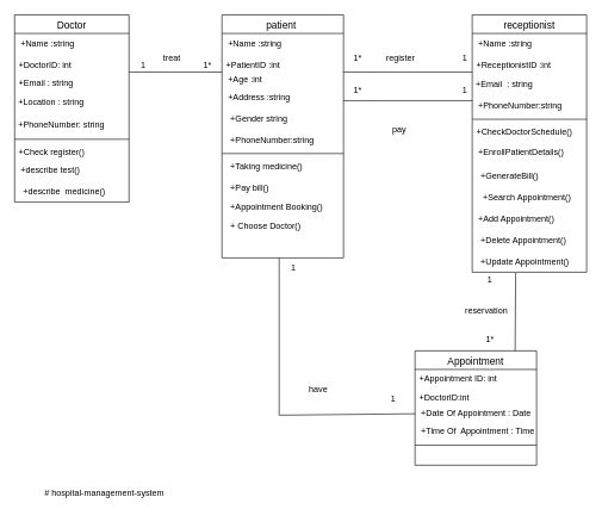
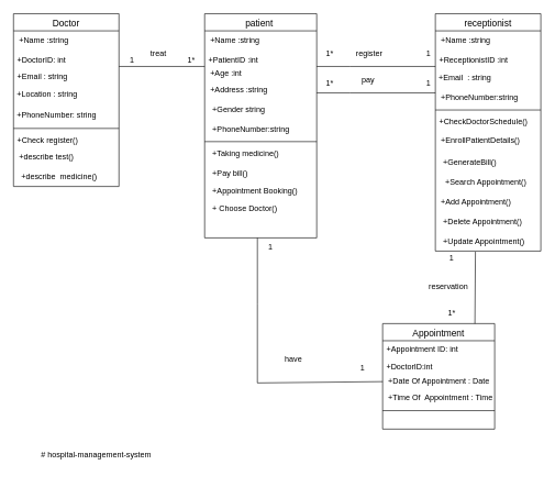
  <mxCell id="0" />
  <mxCell id="1" parent="0" />
  <mxCell id="2" value="Doctor" style="swimlane;fontStyle=0;align=center;verticalAlign=top;childLayout=stackLayout;horizontal=1;startSize=26;horizontalStack=0;resizeParent=1;resizeLast=0;collapsible=1;marginBottom=0;rounded=0;shadow=0;strokeWidth=1;fontSize=14;" parent="1" vertex="1"><mxGeometry x="20" y="20" width="160" height="262" as="geometry"><mxRectangle x="130" y="380" width="160" height="26" as="alternateBounds" /></mxGeometry></mxCell>
  <mxCell id="3" value="&amp;nbsp; +Name :string" style="text;html=1;strokeColor=none;fillColor=none;align=left;verticalAlign=middle;whiteSpace=wrap;rounded=0;" vertex="1" parent="2"><mxGeometry y="26" width="160" height="30" as="geometry" /></mxCell>
  <mxCell id="4" value="+DoctorID: int" style="text;align=left;verticalAlign=top;spacingLeft=4;spacingRight=4;overflow=hidden;rotatable=0;points=[[0,0.5],[1,0.5]];portConstraint=eastwest;" parent="2" vertex="1"><mxGeometry y="56" width="160" height="26" as="geometry" /></mxCell>
  <mxCell id="5" value="+Email : string&#10;" style="text;align=left;verticalAlign=top;spacingLeft=4;spacingRight=4;overflow=hidden;rotatable=0;points=[[0,0.5],[1,0.5]];portConstraint=eastwest;rounded=0;shadow=0;html=0;" parent="2" vertex="1"><mxGeometry y="82" width="160" height="26" as="geometry" /></mxCell>
  <mxCell id="6" value="&amp;nbsp;+Location : string" style="text;html=1;strokeColor=none;fillColor=none;align=left;verticalAlign=middle;whiteSpace=wrap;rounded=0;" vertex="1" parent="2"><mxGeometry y="108" width="160" height="30" as="geometry" /></mxCell>
  <mxCell id="7" value="&amp;nbsp;+PhoneNumber: string" style="text;html=1;strokeColor=none;fillColor=none;align=left;verticalAlign=middle;whiteSpace=wrap;rounded=0;" vertex="1" parent="2"><mxGeometry y="138" width="160" height="32" as="geometry" /></mxCell>
  <mxCell id="8" value="" style="line;html=1;strokeWidth=1;align=left;verticalAlign=middle;spacingTop=-1;spacingLeft=3;spacingRight=3;rotatable=0;labelPosition=right;points=[];portConstraint=eastwest;" parent="2" vertex="1"><mxGeometry y="170" width="160" height="8" as="geometry" /></mxCell>
  <mxCell id="9" value="+Check register()" style="text;align=left;verticalAlign=top;spacingLeft=4;spacingRight=4;overflow=hidden;rotatable=0;points=[[0,0.5],[1,0.5]];portConstraint=eastwest;" parent="2" vertex="1"><mxGeometry y="178" width="160" height="26" as="geometry" /></mxCell>
  <mxCell id="10" value="&amp;nbsp; +describe test()" style="text;html=1;strokeColor=none;fillColor=none;align=left;verticalAlign=middle;whiteSpace=wrap;rounded=0;" vertex="1" parent="2"><mxGeometry y="204" width="160" height="28" as="geometry" /></mxCell>
  <mxCell id="11" value="&amp;nbsp; &amp;nbsp;+describe&amp;nbsp; medicine()" style="text;html=1;strokeColor=none;fillColor=none;align=left;verticalAlign=middle;whiteSpace=wrap;rounded=0;" vertex="1" parent="2"><mxGeometry y="232" width="160" height="30" as="geometry" /></mxCell>
  <mxCell id="12" value="patient " style="swimlane;fontStyle=0;align=center;verticalAlign=top;childLayout=stackLayout;horizontal=1;startSize=26;horizontalStack=0;resizeParent=1;resizeLast=0;collapsible=1;marginBottom=0;rounded=0;shadow=0;strokeWidth=1;fontSize=14;" parent="1" vertex="1"><mxGeometry x="310" y="20" width="170" height="340" as="geometry"><mxRectangle x="340" y="380" width="170" height="26" as="alternateBounds" /></mxGeometry></mxCell>
  <mxCell id="13" value="&amp;nbsp; +Name :string" style="text;html=1;strokeColor=none;fillColor=none;align=left;verticalAlign=middle;whiteSpace=wrap;rounded=0;" vertex="1" parent="12"><mxGeometry y="26" width="170" height="30" as="geometry" /></mxCell>
  <mxCell id="14" value="+PatientID :int" style="text;align=left;verticalAlign=top;spacingLeft=4;spacingRight=4;overflow=hidden;rotatable=0;points=[[0,0.5],[1,0.5]];portConstraint=eastwest;" parent="12" vertex="1"><mxGeometry y="56" width="170" height="26" as="geometry" /></mxCell>
  <mxCell id="15" value="&amp;nbsp; +Age :int" style="text;html=1;strokeColor=none;fillColor=none;align=left;verticalAlign=middle;whiteSpace=wrap;rounded=0;" vertex="1" parent="12"><mxGeometry y="82" width="170" height="18" as="geometry" /></mxCell>
  <mxCell id="16" value="&amp;nbsp; +Address :string" style="text;html=1;strokeColor=none;fillColor=none;align=left;verticalAlign=middle;whiteSpace=wrap;rounded=0;" vertex="1" parent="12"><mxGeometry y="100" width="170" height="30" as="geometry" /></mxCell>
  <mxCell id="17" value="&amp;nbsp; &amp;nbsp;+Gender string" style="text;html=1;strokeColor=none;fillColor=none;align=left;verticalAlign=middle;whiteSpace=wrap;rounded=0;" vertex="1" parent="12"><mxGeometry y="130" width="170" height="30" as="geometry" /></mxCell>
  <mxCell id="18" value="&amp;nbsp; &amp;nbsp;+PhoneNumber:string" style="text;html=1;strokeColor=none;fillColor=none;align=left;verticalAlign=middle;whiteSpace=wrap;rounded=0;" vertex="1" parent="12"><mxGeometry y="160" width="170" height="30" as="geometry" /></mxCell>
  <mxCell id="19" value="" style="line;html=1;strokeWidth=1;align=left;verticalAlign=middle;spacingTop=-1;spacingLeft=3;spacingRight=3;rotatable=0;labelPosition=right;points=[];portConstraint=eastwest;" parent="12" vertex="1"><mxGeometry y="190" width="170" height="8" as="geometry" /></mxCell>
  <mxCell id="20" value="&amp;nbsp; &amp;nbsp;+Taking medicine()" style="text;html=1;strokeColor=none;fillColor=none;align=left;verticalAlign=middle;whiteSpace=wrap;rounded=0;" vertex="1" parent="12"><mxGeometry y="198" width="170" height="30" as="geometry" /></mxCell>
  <mxCell id="21" value="&amp;nbsp; &amp;nbsp;+Pay bill()" style="text;html=1;strokeColor=none;fillColor=none;align=left;verticalAlign=middle;whiteSpace=wrap;rounded=0;" vertex="1" parent="12"><mxGeometry y="228" width="170" height="30" as="geometry" /></mxCell>
  <mxCell id="22" value="&amp;nbsp; &amp;nbsp;+Appointment Booking()" style="text;html=1;strokeColor=none;fillColor=none;align=left;verticalAlign=middle;whiteSpace=wrap;rounded=0;" vertex="1" parent="12"><mxGeometry y="258" width="170" height="22" as="geometry" /></mxCell>
  <mxCell id="23" value="&amp;nbsp; &amp;nbsp;+&amp;nbsp;Choose Doctor()" style="text;html=1;strokeColor=none;fillColor=none;align=left;verticalAlign=middle;whiteSpace=wrap;rounded=0;" vertex="1" parent="12"><mxGeometry y="280" width="170" height="30" as="geometry" /></mxCell>
  <mxCell id="24" value="receptionist" style="swimlane;fontStyle=0;align=center;verticalAlign=top;childLayout=stackLayout;horizontal=1;startSize=26;horizontalStack=0;resizeParent=1;resizeLast=0;collapsible=1;marginBottom=0;rounded=0;shadow=0;strokeWidth=1;fontSize=14;" vertex="1" parent="1"><mxGeometry x="660" y="20" width="160" height="360" as="geometry"><mxRectangle x="130" y="380" width="160" height="26" as="alternateBounds" /></mxGeometry></mxCell>
  <mxCell id="25" value="&amp;nbsp; +Name :string" style="text;html=1;strokeColor=none;fillColor=none;align=left;verticalAlign=middle;whiteSpace=wrap;rounded=0;" vertex="1" parent="24"><mxGeometry y="26" width="160" height="30" as="geometry" /></mxCell>
  <mxCell id="26" value="+ReceptionistID :int" style="text;align=left;verticalAlign=top;spacingLeft=4;spacingRight=4;overflow=hidden;rotatable=0;points=[[0,0.5],[1,0.5]];portConstraint=eastwest;" vertex="1" parent="24"><mxGeometry y="56" width="160" height="26" as="geometry" /></mxCell>
  <mxCell id="27" value="&amp;nbsp;+Email&amp;nbsp; : string" style="text;html=1;strokeColor=none;fillColor=none;align=left;verticalAlign=middle;whiteSpace=wrap;rounded=0;" vertex="1" parent="24"><mxGeometry y="82" width="160" height="30" as="geometry" /></mxCell>
  <mxCell id="28" value="&amp;nbsp; +PhoneNumber:string" style="text;html=1;strokeColor=none;fillColor=none;align=left;verticalAlign=middle;whiteSpace=wrap;rounded=0;" vertex="1" parent="24"><mxGeometry y="112" width="160" height="30" as="geometry" /></mxCell>
  <mxCell id="29" value="" style="line;html=1;strokeWidth=1;align=left;verticalAlign=middle;spacingTop=-1;spacingLeft=3;spacingRight=3;rotatable=0;labelPosition=right;points=[];portConstraint=eastwest;" vertex="1" parent="24"><mxGeometry y="142" width="160" height="8" as="geometry" /></mxCell>
  <mxCell id="30" value="+CheckDoctorSchedule()&#10;" style="text;align=left;verticalAlign=top;spacingLeft=4;spacingRight=4;overflow=hidden;rotatable=0;points=[[0,0.5],[1,0.5]];portConstraint=eastwest;" vertex="1" parent="24"><mxGeometry y="150" width="160" height="26" as="geometry" /></mxCell>
  <mxCell id="31" value="&amp;nbsp; +EnrollPatientDetails()" style="text;html=1;strokeColor=none;fillColor=none;align=left;verticalAlign=middle;whiteSpace=wrap;rounded=0;" vertex="1" parent="24"><mxGeometry y="176" width="160" height="34" as="geometry" /></mxCell>
  <mxCell id="32" value="&amp;nbsp; &amp;nbsp;+GenerateBill()" style="text;html=1;strokeColor=none;fillColor=none;align=left;verticalAlign=middle;whiteSpace=wrap;rounded=0;" vertex="1" parent="24"><mxGeometry y="210" width="160" height="30" as="geometry" /></mxCell>
  <mxCell id="33" value="&amp;nbsp; &amp;nbsp; +Search Appointment()" style="text;html=1;strokeColor=none;fillColor=none;align=left;verticalAlign=middle;whiteSpace=wrap;rounded=0;" vertex="1" parent="24"><mxGeometry y="240" width="160" height="30" as="geometry" /></mxCell>
  <mxCell id="34" value="&amp;nbsp; +Add Appointment()" style="text;html=1;strokeColor=none;fillColor=none;align=left;verticalAlign=middle;whiteSpace=wrap;rounded=0;" vertex="1" parent="24"><mxGeometry y="270" width="160" height="30" as="geometry" /></mxCell>
  <mxCell id="35" value="&amp;nbsp; &amp;nbsp;+Delete Appointment()" style="text;html=1;strokeColor=none;fillColor=none;align=left;verticalAlign=middle;whiteSpace=wrap;rounded=0;" vertex="1" parent="24"><mxGeometry y="300" width="160" height="30" as="geometry" /></mxCell>
  <mxCell id="36" value="&amp;nbsp; &amp;nbsp;+Update Appointment()" style="text;html=1;strokeColor=none;fillColor=none;align=left;verticalAlign=middle;whiteSpace=wrap;rounded=0;" vertex="1" parent="24"><mxGeometry y="330" width="160" height="30" as="geometry" /></mxCell>
  <mxCell id="37" value="Appointment" style="swimlane;fontStyle=0;align=center;verticalAlign=top;childLayout=stackLayout;horizontal=1;startSize=26;horizontalStack=0;resizeParent=1;resizeLast=0;collapsible=1;marginBottom=0;rounded=0;shadow=0;strokeWidth=1;fontSize=14;" vertex="1" parent="1"><mxGeometry x="580" y="490" width="170" height="160" as="geometry"><mxRectangle x="130" y="380" width="160" height="26" as="alternateBounds" /></mxGeometry></mxCell>
  <mxCell id="38" value="+Appointment ID: int" style="text;align=left;verticalAlign=top;spacingLeft=4;spacingRight=4;overflow=hidden;rotatable=0;points=[[0,0.5],[1,0.5]];portConstraint=eastwest;" vertex="1" parent="37"><mxGeometry y="26" width="170" height="26" as="geometry" /></mxCell>
  <mxCell id="39" value="+DoctorID:int&#10;" style="text;align=left;verticalAlign=top;spacingLeft=4;spacingRight=4;overflow=hidden;rotatable=0;points=[[0,0.5],[1,0.5]];portConstraint=eastwest;rounded=0;shadow=0;html=0;" vertex="1" parent="37"><mxGeometry y="52" width="170" height="26" as="geometry" /></mxCell>
  <mxCell id="40" value="&amp;nbsp; +Date Of Appointment : Date&amp;nbsp;" style="text;html=1;strokeColor=none;fillColor=none;align=left;verticalAlign=middle;whiteSpace=wrap;rounded=0;" vertex="1" parent="37"><mxGeometry y="78" width="170" height="20" as="geometry" /></mxCell>
  <mxCell id="41" value="&amp;nbsp; +Time Of&amp;nbsp; Appointment : Time" style="text;html=1;strokeColor=none;fillColor=none;align=left;verticalAlign=middle;whiteSpace=wrap;rounded=0;" vertex="1" parent="37"><mxGeometry y="98" width="170" height="30" as="geometry" /></mxCell>
  <mxCell id="42" value="" style="line;html=1;strokeWidth=1;align=left;verticalAlign=middle;spacingTop=-1;spacingLeft=3;spacingRight=3;rotatable=0;labelPosition=right;points=[];portConstraint=eastwest;" vertex="1" parent="37"><mxGeometry y="128" width="170" height="8" as="geometry" /></mxCell>
  <mxCell id="43" value="" style="endArrow=none;html=1;rounded=0;" edge="1" parent="1"><mxGeometry width="50" height="50" relative="1" as="geometry"><mxPoint x="180" y="100" as="sourcePoint" /><mxPoint x="310" y="100" as="targetPoint" /></mxGeometry></mxCell>
  <mxCell id="44" value="" style="endArrow=none;html=1;rounded=0;" edge="1" parent="1"><mxGeometry width="50" height="50" relative="1" as="geometry"><mxPoint x="480" y="100" as="sourcePoint" /><mxPoint x="660" y="100" as="targetPoint" /><Array as="points"><mxPoint x="530" y="100" /></Array></mxGeometry></mxCell>
  <mxCell id="45" value="1" style="text;html=1;strokeColor=none;fillColor=none;align=center;verticalAlign=middle;whiteSpace=wrap;rounded=0;" vertex="1" parent="1"><mxGeometry x="170" y="76" width="60" height="30" as="geometry" /></mxCell>
  <mxCell id="46" value="1*" style="text;html=1;strokeColor=none;fillColor=none;align=center;verticalAlign=middle;whiteSpace=wrap;rounded=0;" vertex="1" parent="1"><mxGeometry x="260" y="76" width="60" height="30" as="geometry" /></mxCell>
  <mxCell id="47" value="1*" style="text;html=1;strokeColor=none;fillColor=none;align=center;verticalAlign=middle;whiteSpace=wrap;rounded=0;" vertex="1" parent="1"><mxGeometry x="480" y="66" width="40" height="30" as="geometry" /></mxCell>
  <mxCell id="48" value="1" style="text;html=1;strokeColor=none;fillColor=none;align=center;verticalAlign=middle;whiteSpace=wrap;rounded=0;" vertex="1" parent="1"><mxGeometry x="620" y="66" width="60" height="30" as="geometry" /></mxCell>
  <mxCell id="49" value="register" style="text;html=1;strokeColor=none;fillColor=none;align=center;verticalAlign=middle;whiteSpace=wrap;rounded=0;" vertex="1" parent="1"><mxGeometry x="530" y="66" width="60" height="30" as="geometry" /></mxCell>
- <mxCell id="50" value="pay&amp;nbsp;" style="text;html=1;strokeColor=none;fillColor=none;align=center;verticalAlign=middle;whiteSpace=wrap;rounded=0;" vertex="1" parent="1"><mxGeometry x="530" y="166" width="60" height="30" as="geometry" /></mxCell>
+ <mxCell id="50" value="pay&amp;nbsp;" style="text;html=1;strokeColor=none;fillColor=none;align=center;verticalAlign=middle;whiteSpace=wrap;rounded=0;" vertex="1" parent="1"><mxGeometry x="530" y="106" width="60" height="30" as="geometry" /></mxCell>
  <mxCell id="51" value="treat" style="text;html=1;strokeColor=none;fillColor=none;align=center;verticalAlign=middle;whiteSpace=wrap;rounded=0;" vertex="1" parent="1"><mxGeometry x="210" y="66" width="60" height="30" as="geometry" /></mxCell>
  <mxCell id="52" value="1" style="text;html=1;strokeColor=none;fillColor=none;align=center;verticalAlign=middle;whiteSpace=wrap;rounded=0;" vertex="1" parent="1"><mxGeometry x="620" y="110" width="60" height="30" as="geometry" /></mxCell>
  <mxCell id="53" value="1*" style="text;html=1;strokeColor=none;fillColor=none;align=center;verticalAlign=middle;whiteSpace=wrap;rounded=0;" vertex="1" parent="1"><mxGeometry x="480" y="110" width="40" height="30" as="geometry" /></mxCell>
  <mxCell id="54" value="" style="endArrow=none;html=1;rounded=0;" edge="1" parent="1"><mxGeometry width="50" height="50" relative="1" as="geometry"><mxPoint x="480" y="140" as="sourcePoint" /><mxPoint x="660" y="140" as="targetPoint" /><Array as="points"><mxPoint x="530" y="140" /></Array></mxGeometry></mxCell>
  <mxCell id="55" value="" style="endArrow=none;html=1;rounded=0;" edge="1" parent="1"><mxGeometry width="50" height="50" relative="1" as="geometry"><mxPoint x="390" y="360" as="sourcePoint" /><mxPoint x="390" y="460" as="targetPoint" /></mxGeometry></mxCell>
  <mxCell id="56" value="" style="endArrow=none;html=1;rounded=0;" edge="1" parent="1"><mxGeometry width="50" height="50" relative="1" as="geometry"><mxPoint x="390" y="460" as="sourcePoint" /><mxPoint x="390" y="580" as="targetPoint" /></mxGeometry></mxCell>
  <mxCell id="57" value="" style="endArrow=none;html=1;rounded=0;entryX=0.38;entryY=1.033;entryDx=0;entryDy=0;entryPerimeter=0;" edge="1" parent="1" target="36"><mxGeometry width="50" height="50" relative="1" as="geometry"><mxPoint x="720" y="490" as="sourcePoint" /><mxPoint x="720" y="256" as="targetPoint" /></mxGeometry></mxCell>
  <mxCell id="58" value="1" style="text;html=1;strokeColor=none;fillColor=none;align=center;verticalAlign=middle;whiteSpace=wrap;rounded=0;" vertex="1" parent="1"><mxGeometry x="380" y="360" width="60" height="30" as="geometry" /></mxCell>
  <mxCell id="59" value="1" style="text;html=1;strokeColor=none;fillColor=none;align=center;verticalAlign=middle;whiteSpace=wrap;rounded=0;" vertex="1" parent="1"><mxGeometry x="650" y="390" width="70" as="geometry" /></mxCell>
  <mxCell id="60" value="1*" style="text;html=1;strokeColor=none;fillColor=none;align=center;verticalAlign=middle;whiteSpace=wrap;rounded=0;" vertex="1" parent="1"><mxGeometry x="655" y="460" width="60" height="30" as="geometry" /></mxCell>
  <mxCell id="61" value="reservation" style="text;html=1;strokeColor=none;fillColor=none;align=center;verticalAlign=middle;whiteSpace=wrap;rounded=0;" vertex="1" parent="1"><mxGeometry x="650" y="420" width="60" height="30" as="geometry" /></mxCell>
  <mxCell id="62" value="have" style="text;html=1;strokeColor=none;fillColor=none;align=center;verticalAlign=middle;whiteSpace=wrap;rounded=0;" vertex="1" parent="1"><mxGeometry x="390" y="530" width="110" height="30" as="geometry" /></mxCell>
  <mxCell id="63" value="" style="endArrow=none;html=1;rounded=0;entryX=0;entryY=0.5;entryDx=0;entryDy=0;" edge="1" parent="1" target="40"><mxGeometry width="50" height="50" relative="1" as="geometry"><mxPoint x="390" y="580" as="sourcePoint" /><mxPoint x="480" y="440" as="targetPoint" /></mxGeometry></mxCell>
  <mxCell id="64" value="1" style="text;html=1;strokeColor=none;fillColor=none;align=center;verticalAlign=middle;whiteSpace=wrap;rounded=0;" vertex="1" parent="1"><mxGeometry x="520" y="542" width="60" height="30" as="geometry" /></mxCell>
  <mxCell id="65" value="# hospital-management-system" style="text;whiteSpace=wrap;html=1;" vertex="1" parent="1"><mxGeometry x="60" y="676" width="200" height="40" as="geometry" /></mxCell>
